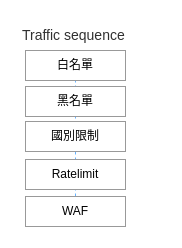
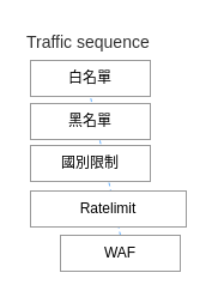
  <mxCell id="0" />
  <mxCell id="1" parent="0" />
  <mxCell id="2" value="" style="endArrow=none;html=1;rounded=0;fontSize=14;entryX=0.5;entryY=1;entryDx=0;entryDy=0;exitX=0.5;exitY=0;exitDx=0;exitDy=0;fillColor=#dae8fc;strokeColor=#66B2FF;dashed=1;" edge="1" parent="1" source="8" target="3"><mxGeometry width="50" height="50" relative="1" as="geometry"><mxPoint x="80" y="270" as="sourcePoint" /><mxPoint x="130" y="220" as="targetPoint" /></mxGeometry></mxCell>
  <mxCell id="3" value="白名單" style="rounded=0;whiteSpace=wrap;html=1;strokeColor=#999999;" vertex="1" parent="1"><mxGeometry x="25" y="50" width="100" height="30" as="geometry" /></mxCell>
  <mxCell id="4" value="&lt;span style=&quot;color: rgb(49 , 49 , 49) ; font-style: normal ; letter-spacing: normal ; text-indent: 0px ; text-transform: none ; word-spacing: 0px ; background-color: rgb(255 , 255 , 255) ; display: inline ; float: none&quot;&gt;&lt;font style=&quot;font-size: 14px&quot;&gt;Traffic sequence&lt;/font&gt;&lt;/span&gt;" style="text;whiteSpace=wrap;html=1;" vertex="1" parent="1"><mxGeometry x="20" y="20" width="140" height="30" as="geometry" /></mxCell>
  <mxCell id="5" value="黑名單" style="rounded=0;whiteSpace=wrap;html=1;strokeColor=#999999;" vertex="1" parent="1"><mxGeometry x="25" y="86" width="100" height="30" as="geometry" /></mxCell>
  <mxCell id="6" value="國別限制" style="rounded=0;whiteSpace=wrap;html=1;strokeColor=#999999;" vertex="1" parent="1"><mxGeometry x="25" y="121" width="100" height="30" as="geometry" /></mxCell>
- <mxCell id="7" value="Ratelimit" style="rounded=0;whiteSpace=wrap;html=1;strokeColor=#999999;" vertex="1" parent="1"><mxGeometry x="25" y="159" width="100" height="30" as="geometry" /></mxCell>
- <mxCell id="8" value="WAF" style="rounded=0;whiteSpace=wrap;html=1;strokeColor=#999999;" vertex="1" parent="1"><mxGeometry x="25" y="196" width="100" height="30" as="geometry" /></mxCell>
+ <mxCell id="7" value="Ratelimit" style="rounded=0;whiteSpace=wrap;html=1;strokeColor=#999999;" vertex="1" parent="1"><mxGeometry x="25" y="159" width="130" height="30" as="geometry" /></mxCell>
+ <mxCell id="8" value="WAF" style="rounded=0;whiteSpace=wrap;html=1;strokeColor=#999999;" vertex="1" parent="1"><mxGeometry x="50" y="196" width="100" height="30" as="geometry" /></mxCell>
